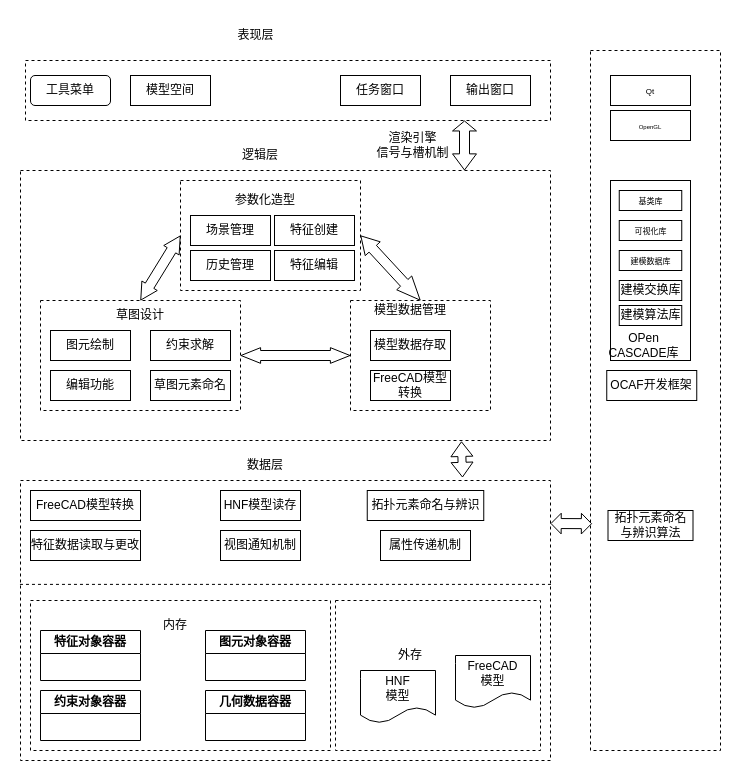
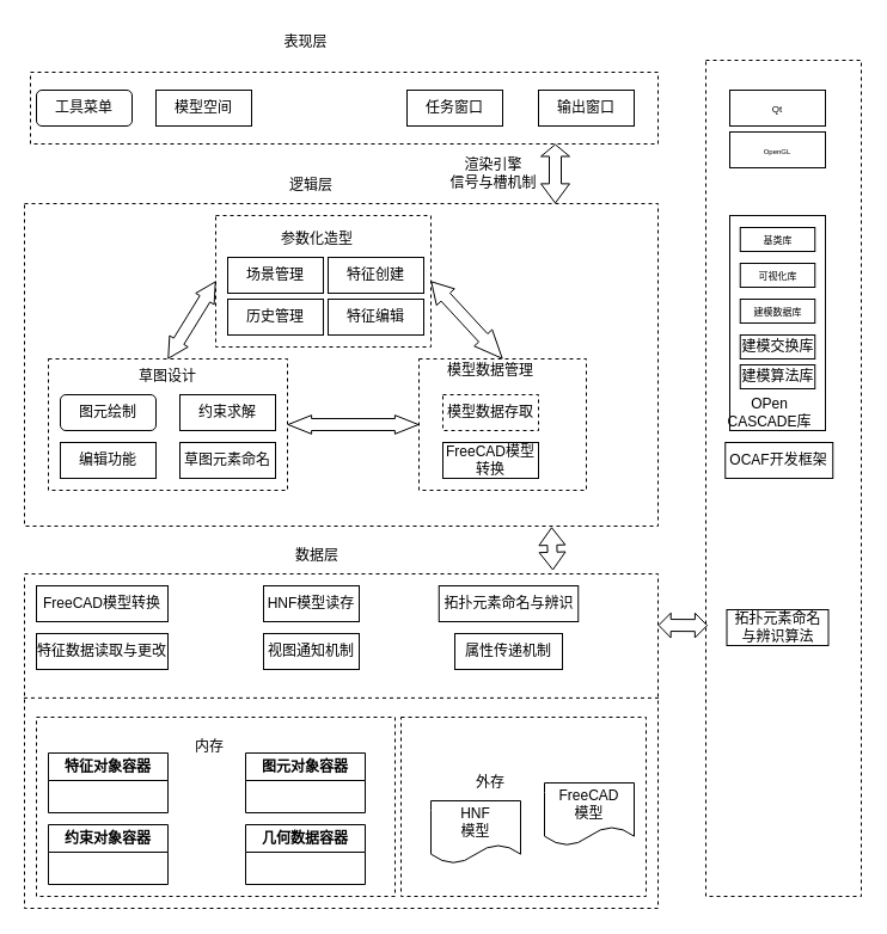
  <mxCell id="0" />
  <mxCell id="1" parent="0" />
  <mxCell id="2" value="" style="rounded=0;whiteSpace=wrap;html=1;dashed=1;" parent="1" vertex="1"><mxGeometry x="25" y="60" width="525" height="60" as="geometry" /></mxCell>
  <mxCell id="3" value="" style="rounded=0;whiteSpace=wrap;html=1;dashed=1;" parent="1" vertex="1"><mxGeometry x="20" y="170" width="530" height="270" as="geometry" /></mxCell>
  <mxCell id="4" value="" style="rounded=0;whiteSpace=wrap;html=1;dashed=1;" parent="1" vertex="1"><mxGeometry x="20" y="480" width="530" height="280" as="geometry" /></mxCell>
  <mxCell id="5" value="工具菜单" style="whiteSpace=wrap;html=1;rounded=1;" parent="1" vertex="1"><mxGeometry x="30" y="75" width="80" height="30" as="geometry" /></mxCell>
  <mxCell id="6" value="模型空间" style="rounded=0;whiteSpace=wrap;html=1;" parent="1" vertex="1"><mxGeometry x="130" y="75" width="80" height="30" as="geometry" /></mxCell>
  <mxCell id="7" value="输出窗口" style="rounded=0;whiteSpace=wrap;html=1;" parent="1" vertex="1"><mxGeometry x="450" y="75" width="80" height="30" as="geometry" /></mxCell>
  <mxCell id="8" value="任务窗口" style="rounded=0;whiteSpace=wrap;html=1;" parent="1" vertex="1"><mxGeometry x="340" y="75" width="80" height="30" as="geometry" /></mxCell>
  <mxCell id="9" value="&lt;font style=&quot;font-size: 12px;&quot;&gt;表现&lt;/font&gt;层" style="text;html=1;align=center;verticalAlign=middle;resizable=0;points=[];autosize=1;strokeColor=none;fillColor=none;" parent="1" vertex="1"><mxGeometry x="225" y="20" width="60" height="30" as="geometry" /></mxCell>
  <mxCell id="10" value="" style="rounded=0;whiteSpace=wrap;html=1;dashed=1;" parent="1" vertex="1"><mxGeometry x="180" y="180" width="180" height="110" as="geometry" /></mxCell>
  <mxCell id="11" value="场景管理" style="rounded=0;whiteSpace=wrap;html=1;" parent="1" vertex="1"><mxGeometry x="190" y="215" width="80" height="30" as="geometry" /></mxCell>
  <mxCell id="12" value="历史管理" style="rounded=0;whiteSpace=wrap;html=1;" parent="1" vertex="1"><mxGeometry x="190" y="250" width="80" height="30" as="geometry" /></mxCell>
  <mxCell id="13" value="特征创建" style="rounded=0;whiteSpace=wrap;html=1;" parent="1" vertex="1"><mxGeometry x="274" y="215" width="80" height="30" as="geometry" /></mxCell>
  <mxCell id="14" value="特征编辑" style="rounded=0;whiteSpace=wrap;html=1;" parent="1" vertex="1"><mxGeometry x="274" y="250" width="80" height="30" as="geometry" /></mxCell>
  <mxCell id="15" value="" style="rounded=0;whiteSpace=wrap;html=1;dashed=1;" parent="1" vertex="1"><mxGeometry x="40" y="300" width="200" height="110" as="geometry" /></mxCell>
  <mxCell id="16" value="" style="rounded=0;whiteSpace=wrap;html=1;dashed=1;" parent="1" vertex="1"><mxGeometry x="350" y="300" width="140" height="110" as="geometry" /></mxCell>
- <mxCell id="17" value="图元绘制" style="rounded=0;whiteSpace=wrap;html=1;" parent="1" vertex="1"><mxGeometry x="50" y="330" width="80" height="30" as="geometry" /></mxCell>
+ <mxCell id="17" value="图元绘制" style="whiteSpace=wrap;html=1;rounded=1;" parent="1" vertex="1"><mxGeometry x="50" y="330" width="80" height="30" as="geometry" /></mxCell>
  <mxCell id="18" value="约束求解" style="rounded=0;whiteSpace=wrap;html=1;" parent="1" vertex="1"><mxGeometry x="150" y="330" width="80" height="30" as="geometry" /></mxCell>
  <mxCell id="19" value="编辑功能" style="rounded=0;whiteSpace=wrap;html=1;" parent="1" vertex="1"><mxGeometry x="50" y="370" width="80" height="30" as="geometry" /></mxCell>
  <mxCell id="20" value="草图元素命名" style="rounded=0;whiteSpace=wrap;html=1;" parent="1" vertex="1"><mxGeometry x="150" y="370" width="80" height="30" as="geometry" /></mxCell>
- <mxCell id="21" value="模型数据存取" style="rounded=0;whiteSpace=wrap;html=1;" parent="1" vertex="1"><mxGeometry x="370" y="330" width="80" height="30" as="geometry" /></mxCell>
+ <mxCell id="21" value="模型数据存取" style="rounded=0;whiteSpace=wrap;html=1;dashed=1;" parent="1" vertex="1"><mxGeometry x="370" y="330" width="80" height="30" as="geometry" /></mxCell>
  <mxCell id="22" value="FreeCAD模型转换" style="rounded=0;whiteSpace=wrap;html=1;" parent="1" vertex="1"><mxGeometry x="370" y="370" width="80" height="30" as="geometry" /></mxCell>
  <mxCell id="23" value="" style="rounded=0;whiteSpace=wrap;html=1;dashed=1;" parent="1" vertex="1"><mxGeometry x="590" y="50" width="130" height="700" as="geometry" /></mxCell>
  <mxCell id="24" value="&lt;font style=&quot;font-size: 8px;&quot;&gt;Qt&lt;/font&gt;" style="rounded=0;whiteSpace=wrap;html=1;" parent="1" vertex="1"><mxGeometry x="610" y="75" width="80" height="30" as="geometry" /></mxCell>
  <mxCell id="25" value="&lt;font style=&quot;font-size: 6px;&quot;&gt;OpenGL&lt;/font&gt;" style="rounded=0;whiteSpace=wrap;html=1;" parent="1" vertex="1"><mxGeometry x="610" y="110" width="80" height="30" as="geometry" /></mxCell>
  <mxCell id="26" value="" style="rounded=0;whiteSpace=wrap;html=1;" parent="1" vertex="1"><mxGeometry x="610" y="180" width="80" height="180" as="geometry" /></mxCell>
  <mxCell id="27" value="&lt;font style=&quot;font-size: 8px;&quot;&gt;基类库&lt;/font&gt;" style="rounded=0;whiteSpace=wrap;html=1;" parent="1" vertex="1"><mxGeometry x="618.75" y="190" width="62.5" height="20" as="geometry" /></mxCell>
  <mxCell id="28" value="&lt;font style=&quot;font-size: 8px;&quot;&gt;可视化库&lt;/font&gt;" style="rounded=0;whiteSpace=wrap;html=1;" parent="1" vertex="1"><mxGeometry x="618.75" y="220" width="62.5" height="20" as="geometry" /></mxCell>
  <mxCell id="29" value="&lt;font style=&quot;font-size: 8px;&quot;&gt;建模数据库&lt;/font&gt;" style="rounded=0;whiteSpace=wrap;html=1;" parent="1" vertex="1"><mxGeometry x="618.75" y="250" width="62.5" height="20" as="geometry" /></mxCell>
  <mxCell id="30" value="建模交换库" style="rounded=0;whiteSpace=wrap;html=1;" parent="1" vertex="1"><mxGeometry x="618.75" y="280" width="62.5" height="20" as="geometry" /></mxCell>
  <mxCell id="31" value="建模算法库" style="rounded=0;whiteSpace=wrap;html=1;" parent="1" vertex="1"><mxGeometry x="618.75" y="305" width="62.5" height="20" as="geometry" /></mxCell>
  <mxCell id="32" value="OCAF开发框架" style="rounded=0;whiteSpace=wrap;html=1;" parent="1" vertex="1"><mxGeometry x="606.25" y="370" width="90" height="30" as="geometry" /></mxCell>
  <mxCell id="33" value="拓扑元素命名与辨识算法" style="rounded=0;whiteSpace=wrap;html=1;" parent="1" vertex="1"><mxGeometry x="607.5" y="510" width="85" height="30" as="geometry" /></mxCell>
  <mxCell id="34" value="属性传递机制" style="rounded=0;whiteSpace=wrap;html=1;" parent="1" vertex="1"><mxGeometry x="380" y="530" width="90" height="30" as="geometry" /></mxCell>
  <mxCell id="35" value="OPen&lt;br&gt;CASCADE库" style="text;html=1;strokeColor=none;fillColor=none;align=center;verticalAlign=middle;whiteSpace=wrap;rounded=0;" parent="1" vertex="1"><mxGeometry x="606.25" y="330" width="75" height="30" as="geometry" /></mxCell>
  <mxCell id="36" value="草图设计" style="text;html=1;strokeColor=none;fillColor=none;align=center;verticalAlign=middle;whiteSpace=wrap;rounded=0;" parent="1" vertex="1"><mxGeometry x="110" y="300" width="60" height="30" as="geometry" /></mxCell>
  <mxCell id="37" value="模型数据管理" style="text;html=1;strokeColor=none;fillColor=none;align=center;verticalAlign=middle;whiteSpace=wrap;rounded=0;" parent="1" vertex="1"><mxGeometry x="370" y="295" width="80" height="30" as="geometry" /></mxCell>
  <mxCell id="38" value="参数化造型" style="text;html=1;strokeColor=none;fillColor=none;align=center;verticalAlign=middle;whiteSpace=wrap;rounded=0;" parent="1" vertex="1"><mxGeometry x="225" y="185" width="80" height="30" as="geometry" /></mxCell>
  <mxCell id="39" value="" style="shape=flexArrow;endArrow=classic;startArrow=classic;html=1;rounded=0;exitX=0.5;exitY=0;exitDx=0;exitDy=0;entryX=0;entryY=0.5;entryDx=0;entryDy=0;startWidth=7.059;startSize=5.271;endWidth=7.059;endSize=5.271;" parent="1" source="15" target="10" edge="1"><mxGeometry width="100" height="100" relative="1" as="geometry"><mxPoint x="70" y="290" as="sourcePoint" /><mxPoint x="170" y="190" as="targetPoint" /></mxGeometry></mxCell>
  <mxCell id="40" value="" style="shape=flexArrow;endArrow=classic;startArrow=classic;html=1;rounded=0;exitX=1;exitY=0.5;exitDx=0;exitDy=0;entryX=0;entryY=0.5;entryDx=0;entryDy=0;endWidth=4.706;endSize=6.2;startWidth=4.706;startSize=6.2;" parent="1" source="15" target="16" edge="1"><mxGeometry width="100" height="100" relative="1" as="geometry"><mxPoint x="240" y="440" as="sourcePoint" /><mxPoint x="340" y="340" as="targetPoint" /></mxGeometry></mxCell>
  <mxCell id="41" value="" style="shape=flexArrow;endArrow=classic;startArrow=classic;html=1;rounded=0;exitX=0.5;exitY=0;exitDx=0;exitDy=0;entryX=1;entryY=0.5;entryDx=0;entryDy=0;endWidth=9.412;endSize=5.506;startWidth=9.412;startSize=7.494;" parent="1" source="16" target="10" edge="1"><mxGeometry width="100" height="100" relative="1" as="geometry"><mxPoint x="340" y="330" as="sourcePoint" /><mxPoint x="440" y="230" as="targetPoint" /></mxGeometry></mxCell>
  <mxCell id="42" value="逻辑层" style="text;html=1;strokeColor=none;fillColor=none;align=center;verticalAlign=middle;whiteSpace=wrap;rounded=0;" parent="1" vertex="1"><mxGeometry x="230" y="140" width="60" height="30" as="geometry" /></mxCell>
  <mxCell id="43" value="" style="shape=flexArrow;endArrow=classic;startArrow=classic;html=1;rounded=0;endWidth=12.941;endSize=2.988;startWidth=12.941;startSize=5.047;" parent="1" edge="1"><mxGeometry width="100" height="100" relative="1" as="geometry"><mxPoint x="464" y="170" as="sourcePoint" /><mxPoint x="464" y="120" as="targetPoint" /></mxGeometry></mxCell>
  <mxCell id="44" value="" style="shape=flexArrow;endArrow=classic;startArrow=classic;html=1;rounded=0;entryX=0.832;entryY=1.003;entryDx=0;entryDy=0;entryPerimeter=0;width=8;endSize=4.553;endWidth=12.941;startWidth=12.941;startSize=4.553;" parent="1" target="3" edge="1"><mxGeometry width="100" height="100" relative="1" as="geometry"><mxPoint x="462" y="477" as="sourcePoint" /><mxPoint x="410" y="500" as="targetPoint" /></mxGeometry></mxCell>
  <mxCell id="45" value="渲染引擎&lt;br&gt;信号与槽机制" style="text;html=1;strokeColor=none;fillColor=none;align=center;verticalAlign=middle;whiteSpace=wrap;rounded=0;" parent="1" vertex="1"><mxGeometry x="375" y="130" width="75" height="30" as="geometry" /></mxCell>
  <mxCell id="46" style="edgeStyle=orthogonalEdgeStyle;rounded=0;orthogonalLoop=1;jettySize=auto;html=1;exitX=0.5;exitY=1;exitDx=0;exitDy=0;" parent="1" source="32" target="32" edge="1"><mxGeometry relative="1" as="geometry" /></mxCell>
  <mxCell id="47" value="数据层" style="text;html=1;strokeColor=none;fillColor=none;align=center;verticalAlign=middle;whiteSpace=wrap;rounded=0;" parent="1" vertex="1"><mxGeometry x="235" y="450" width="60" height="30" as="geometry" /></mxCell>
  <mxCell id="48" value="" style="shape=flexArrow;endArrow=classic;startArrow=classic;html=1;rounded=0;endWidth=9.655;endSize=3.062;startWidth=9.655;startSize=3.062;exitX=0.012;exitY=0.676;exitDx=0;exitDy=0;exitPerimeter=0;" parent="1" source="23" edge="1"><mxGeometry width="100" height="100" relative="1" as="geometry"><mxPoint x="515" y="525" as="sourcePoint" /><mxPoint x="550" y="523" as="targetPoint" /></mxGeometry></mxCell>
  <mxCell id="49" value="特征数据读取与更改" style="rounded=0;whiteSpace=wrap;html=1;" parent="1" vertex="1"><mxGeometry x="30" y="530" width="110" height="30" as="geometry" /></mxCell>
  <mxCell id="50" value="视图通知机制" style="rounded=0;whiteSpace=wrap;html=1;" parent="1" vertex="1"><mxGeometry x="220" y="530" width="80" height="30" as="geometry" /></mxCell>
  <mxCell id="51" value="HNF模型读存" style="rounded=0;whiteSpace=wrap;html=1;" parent="1" vertex="1"><mxGeometry x="220" y="490" width="80" height="30" as="geometry" /></mxCell>
  <mxCell id="52" value="拓扑元素命名与辨识" style="rounded=0;whiteSpace=wrap;html=1;" parent="1" vertex="1"><mxGeometry x="366.75" y="490" width="116.5" height="30" as="geometry" /></mxCell>
  <mxCell id="53" value="FreeCAD模型转换" style="rounded=0;whiteSpace=wrap;html=1;" parent="1" vertex="1"><mxGeometry x="30" y="490" width="110" height="30" as="geometry" /></mxCell>
  <mxCell id="54" value="" style="rounded=0;whiteSpace=wrap;html=1;dashed=1;" parent="1" vertex="1"><mxGeometry x="30" y="600" width="300" height="150" as="geometry" /></mxCell>
  <mxCell id="55" value="" style="rounded=0;whiteSpace=wrap;html=1;dashed=1;" parent="1" vertex="1"><mxGeometry x="335" y="600" width="205" height="150" as="geometry" /></mxCell>
  <mxCell id="56" value="HNF&lt;br&gt;模型" style="shape=document;whiteSpace=wrap;html=1;boundedLbl=1;" parent="1" vertex="1"><mxGeometry x="360" y="670" width="75" height="52.5" as="geometry" /></mxCell>
  <mxCell id="57" value="FreeCAD&lt;br&gt;模型" style="shape=document;whiteSpace=wrap;html=1;boundedLbl=1;" parent="1" vertex="1"><mxGeometry x="455" y="655" width="75" height="52.5" as="geometry" /></mxCell>
  <mxCell id="58" value="特征对象容器" style="swimlane;whiteSpace=wrap;html=1;startSize=23;" parent="1" vertex="1"><mxGeometry x="40" y="630" width="100" height="50" as="geometry" /></mxCell>
  <mxCell id="59" value="图元对象容器" style="swimlane;whiteSpace=wrap;html=1;startSize=23;" parent="1" vertex="1"><mxGeometry x="205" y="630" width="100" height="50" as="geometry" /></mxCell>
  <mxCell id="60" value="约束对象容器" style="swimlane;whiteSpace=wrap;html=1;startSize=23;" parent="1" vertex="1"><mxGeometry x="40" y="690" width="100" height="50" as="geometry" /></mxCell>
  <mxCell id="61" value="几何数据容器" style="swimlane;whiteSpace=wrap;html=1;startSize=23;" parent="1" vertex="1"><mxGeometry x="205" y="690" width="100" height="50" as="geometry" /></mxCell>
  <mxCell id="62" value="外存" style="text;html=1;strokeColor=none;fillColor=none;align=center;verticalAlign=middle;whiteSpace=wrap;rounded=0;" parent="1" vertex="1"><mxGeometry x="380" y="640" width="60" height="30" as="geometry" /></mxCell>
  <mxCell id="63" value="内存" style="text;html=1;strokeColor=none;fillColor=none;align=center;verticalAlign=middle;whiteSpace=wrap;rounded=0;" parent="1" vertex="1"><mxGeometry x="145" y="610" width="60" height="30" as="geometry" /></mxCell>
  <mxCell id="64" value="" style="endArrow=none;html=1;rounded=0;exitX=-0.001;exitY=0.371;exitDx=0;exitDy=0;exitPerimeter=0;entryX=1.002;entryY=0.371;entryDx=0;entryDy=0;entryPerimeter=0;dashed=1;" parent="1" source="4" target="4" edge="1"><mxGeometry width="50" height="50" relative="1" as="geometry"><mxPoint x="180" y="860" as="sourcePoint" /><mxPoint x="230" y="810" as="targetPoint" /></mxGeometry></mxCell>
